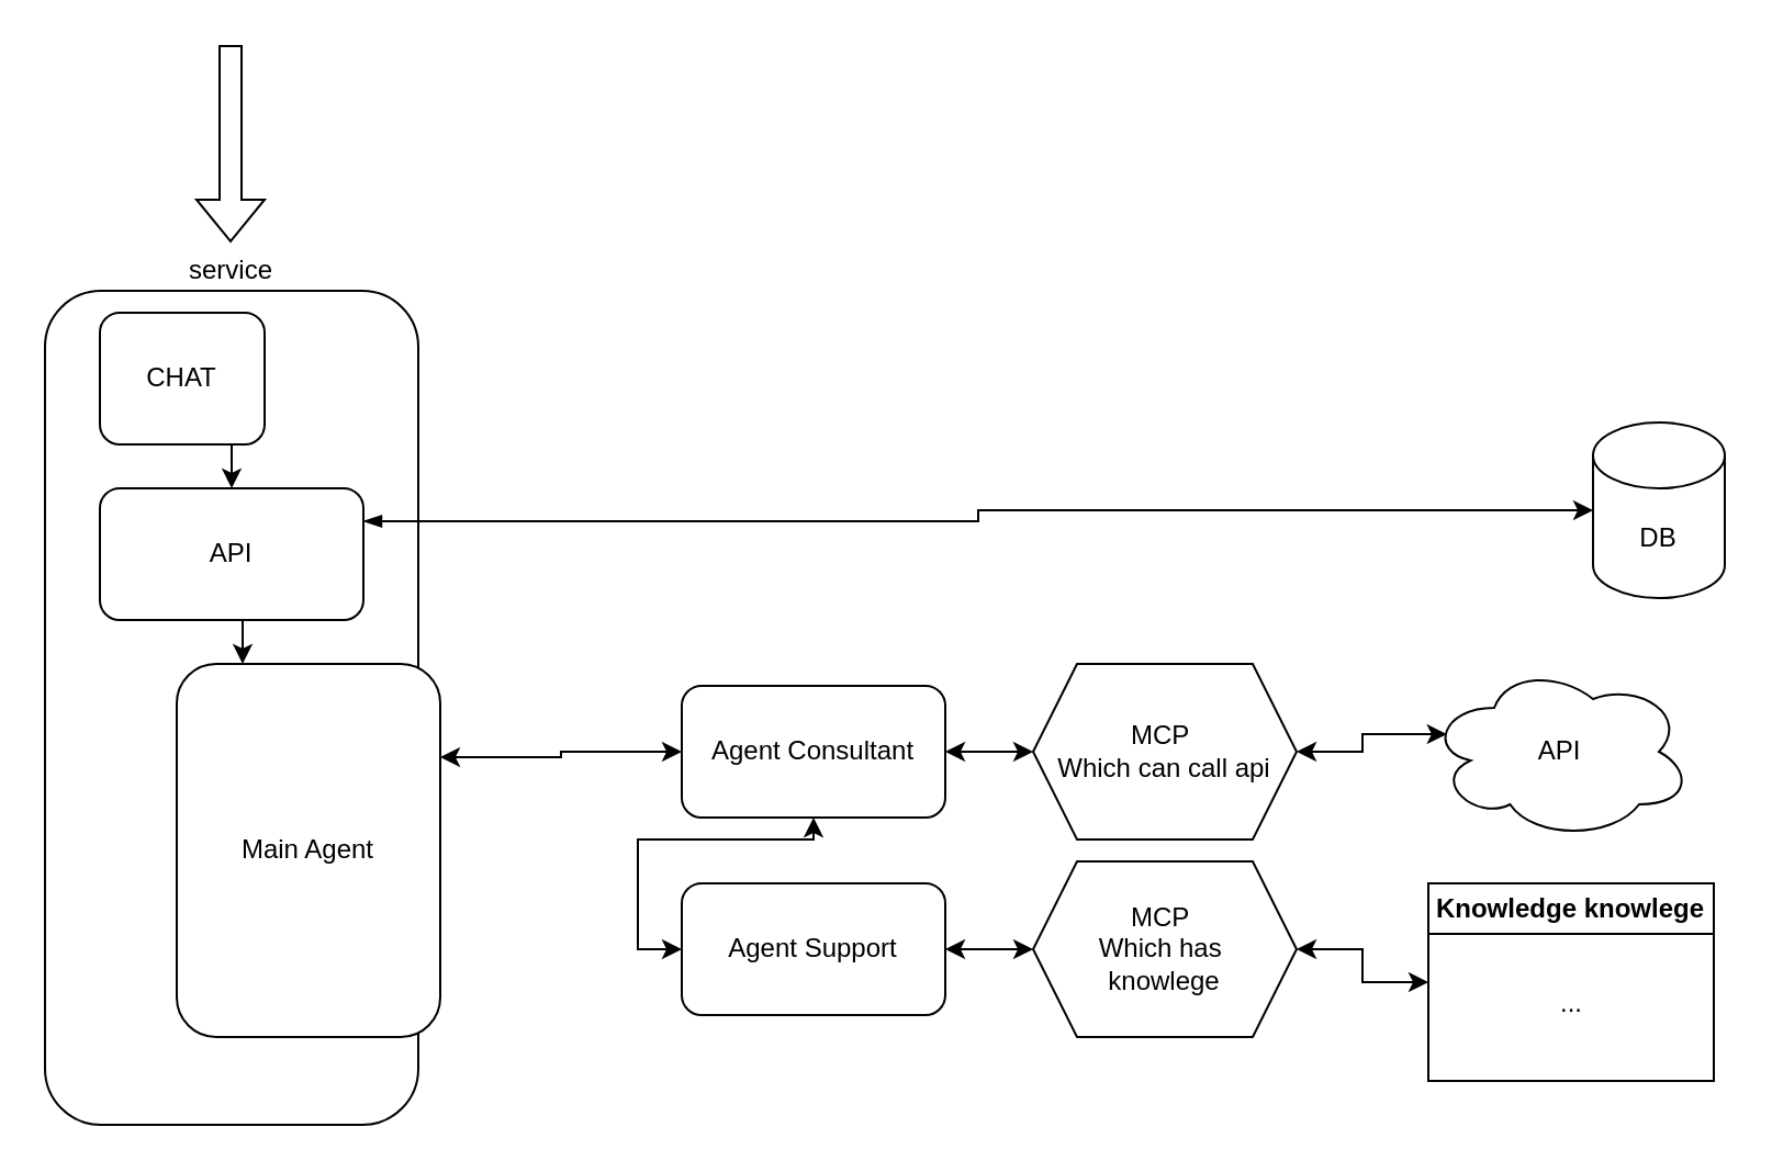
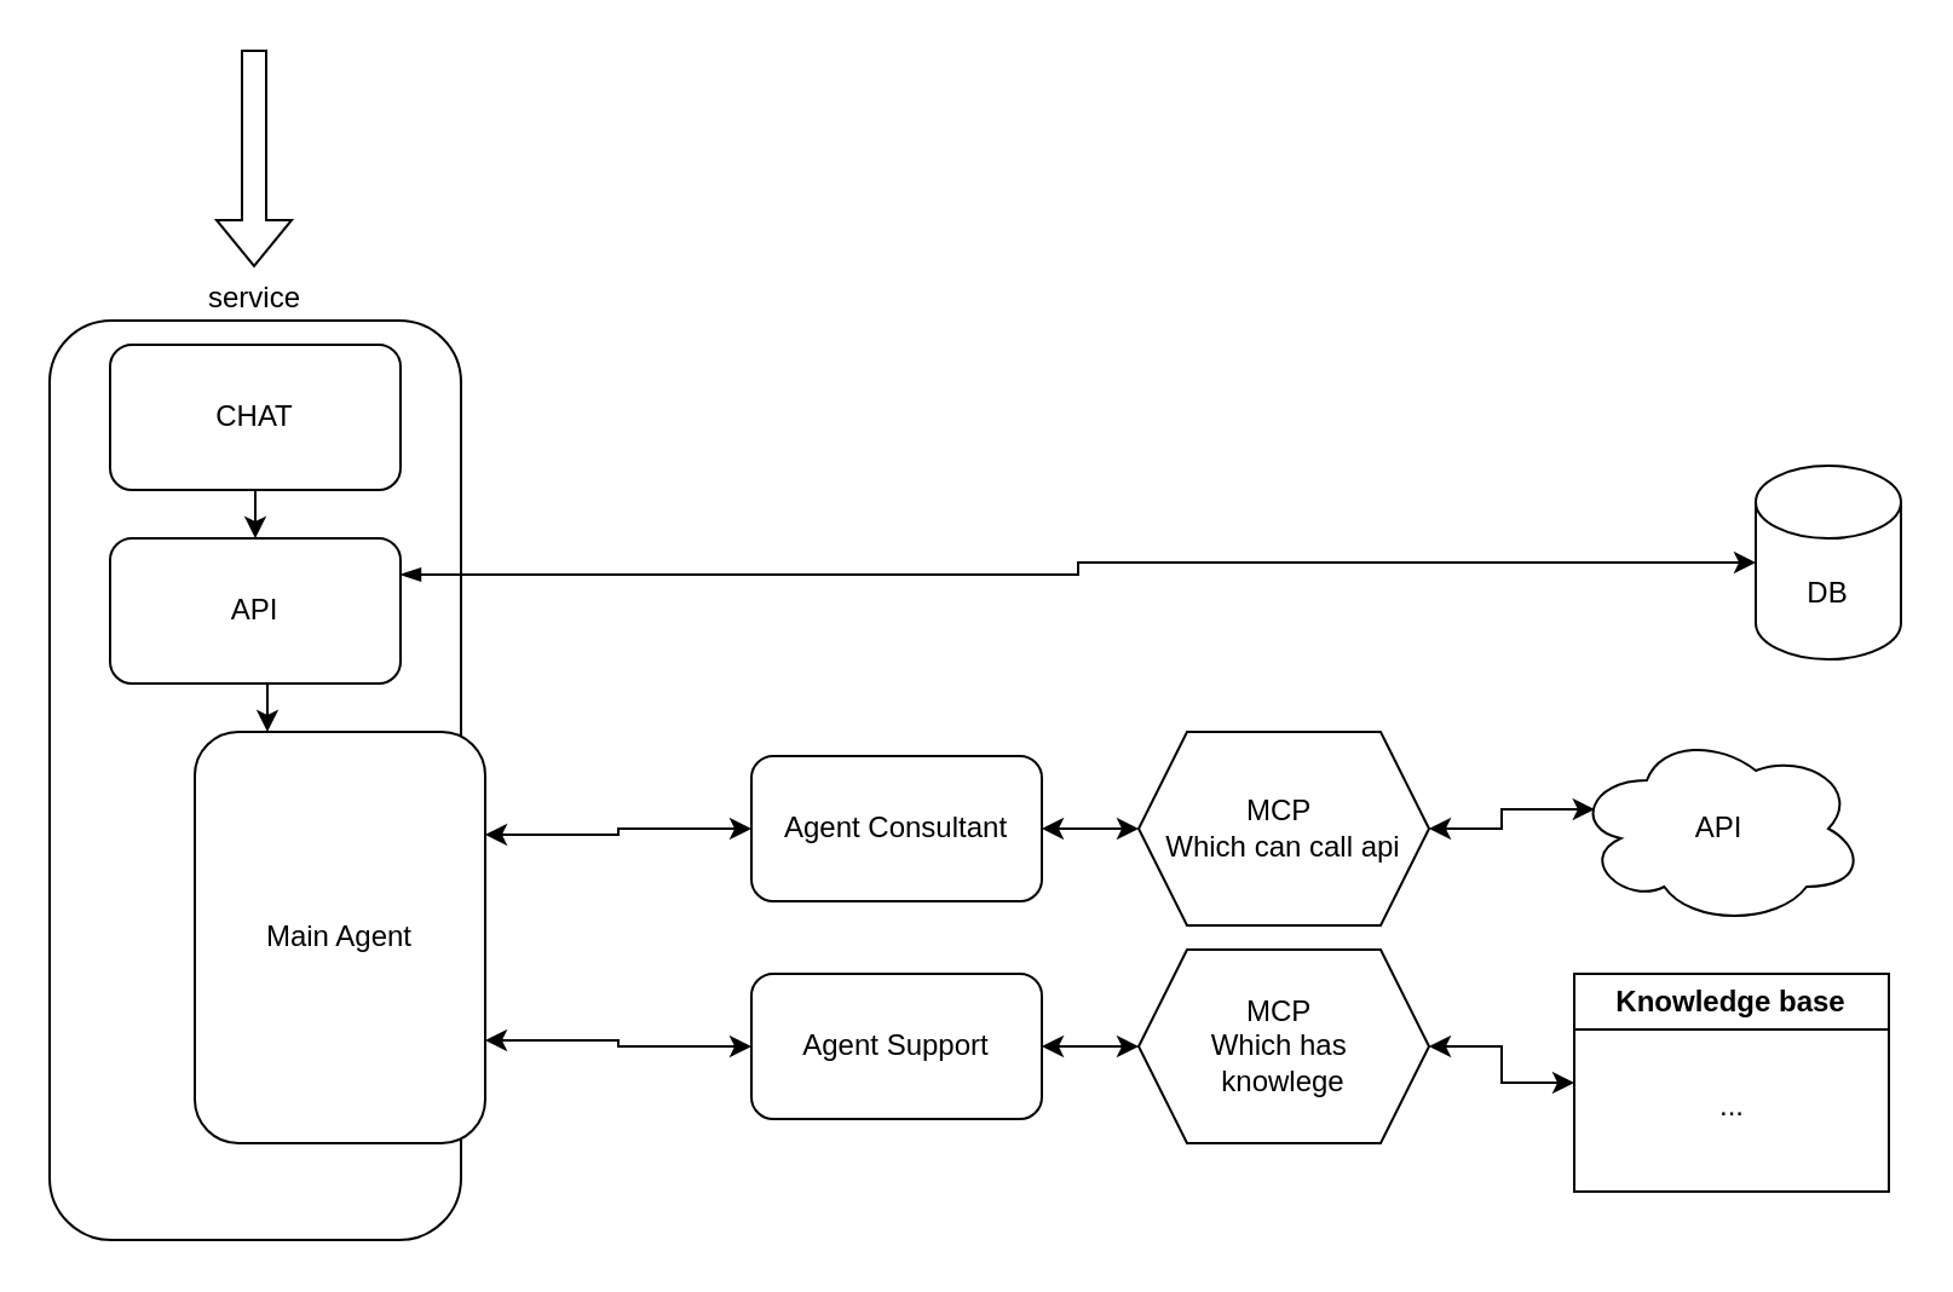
  <mxCell id="0" />
  <mxCell id="1" parent="0" />
  <mxCell id="2" value="API" style="ellipse;shape=cloud;whiteSpace=wrap;html=1;" parent="1" vertex="1"><mxGeometry x="650" y="302" width="120" height="80" as="geometry" /></mxCell>
  <mxCell id="3" value="service" style="rounded=1;whiteSpace=wrap;html=1;labelPosition=center;verticalLabelPosition=top;align=center;verticalAlign=bottom;" parent="1" vertex="1"><mxGeometry x="20" y="132" width="170" height="380" as="geometry" /></mxCell>
  <mxCell id="4" value="" style="shape=flexArrow;endArrow=classic;html=1;rounded=0;" parent="1" edge="1"><mxGeometry width="50" height="50" relative="1" as="geometry"><mxPoint x="104.5" y="20" as="sourcePoint" /><mxPoint x="104.5" y="110" as="targetPoint" /></mxGeometry></mxCell>
  <mxCell id="5" style="edgeStyle=orthogonalEdgeStyle;rounded=0;orthogonalLoop=1;jettySize=auto;html=1;exitX=0.5;exitY=1;exitDx=0;exitDy=0;entryX=0.5;entryY=0;entryDx=0;entryDy=0;" parent="1" source="6" target="9" edge="1"><mxGeometry relative="1" as="geometry" /></mxCell>
- <mxCell id="6" value="CHAT" style="rounded=1;whiteSpace=wrap;html=1;" parent="1" vertex="1"><mxGeometry x="45" y="142" width="75" height="60" as="geometry" /></mxCell>
+ <mxCell id="6" value="CHAT" style="rounded=1;whiteSpace=wrap;html=1;" parent="1" vertex="1"><mxGeometry x="45" y="142" width="120" height="60" as="geometry" /></mxCell>
  <mxCell id="7" value="DB" style="shape=cylinder3;whiteSpace=wrap;html=1;boundedLbl=1;backgroundOutline=1;size=15;" parent="1" vertex="1"><mxGeometry x="725" y="192" width="60" height="80" as="geometry" /></mxCell>
  <mxCell id="8" style="edgeStyle=orthogonalEdgeStyle;rounded=0;orthogonalLoop=1;jettySize=auto;html=1;exitX=0.5;exitY=1;exitDx=0;exitDy=0;entryX=0.25;entryY=0;entryDx=0;entryDy=0;" parent="1" source="9" target="13" edge="1"><mxGeometry relative="1" as="geometry" /></mxCell>
  <mxCell id="9" value="API" style="rounded=1;whiteSpace=wrap;html=1;labelPosition=center;verticalLabelPosition=middle;align=center;verticalAlign=middle;" parent="1" vertex="1"><mxGeometry x="45" y="222" width="120" height="60" as="geometry" /></mxCell>
  <mxCell id="10" style="edgeStyle=orthogonalEdgeStyle;rounded=0;orthogonalLoop=1;jettySize=auto;html=1;exitX=1;exitY=0.25;exitDx=0;exitDy=0;entryX=0;entryY=0.5;entryDx=0;entryDy=0;entryPerimeter=0;startArrow=blockThin;startFill=1;" parent="1" source="9" target="7" edge="1"><mxGeometry relative="1" as="geometry" /></mxCell>
  <mxCell id="11" style="edgeStyle=orthogonalEdgeStyle;rounded=0;orthogonalLoop=1;jettySize=auto;html=1;exitX=0.5;exitY=1;exitDx=0;exitDy=0;" parent="1" source="9" target="9" edge="1"><mxGeometry relative="1" as="geometry" /></mxCell>
  <mxCell id="12" style="edgeStyle=orthogonalEdgeStyle;rounded=0;orthogonalLoop=1;jettySize=auto;html=1;exitX=1;exitY=0.25;exitDx=0;exitDy=0;entryX=0;entryY=0.5;entryDx=0;entryDy=0;startArrow=classic;startFill=1;" parent="1" source="13" target="15" edge="1"><mxGeometry relative="1" as="geometry" /></mxCell>
  <mxCell id="13" value="Main Agent" style="rounded=1;whiteSpace=wrap;html=1;labelPosition=center;verticalLabelPosition=middle;align=center;verticalAlign=middle;" parent="1" vertex="1"><mxGeometry x="80" y="302" width="120" height="170" as="geometry" /></mxCell>
  <mxCell id="14" style="edgeStyle=orthogonalEdgeStyle;rounded=0;orthogonalLoop=1;jettySize=auto;html=1;entryX=0;entryY=0.5;entryDx=0;entryDy=0;startArrow=classic;startFill=1;" parent="1" source="15" target="19" edge="1"><mxGeometry relative="1" as="geometry" /></mxCell>
  <mxCell id="15" value="Agent Consultant" style="rounded=1;whiteSpace=wrap;html=1;" parent="1" vertex="1"><mxGeometry x="310" y="312" width="120" height="60" as="geometry" /></mxCell>
- <mxCell id="16" style="edgeStyle=orthogonalEdgeStyle;rounded=0;orthogonalLoop=1;jettySize=auto;html=1;exitX=0;exitY=0.5;exitDx=0;exitDy=0;startArrow=classic;startFill=1;" parent="1" source="18" target="15" edge="1"><mxGeometry relative="1" as="geometry" /></mxCell>
+ <mxCell id="16" style="edgeStyle=orthogonalEdgeStyle;rounded=0;orthogonalLoop=1;jettySize=auto;html=1;exitX=0;exitY=0.5;exitDx=0;exitDy=0;entryX=1;entryY=0.75;entryDx=0;entryDy=0;startArrow=classic;startFill=1;" parent="1" source="18" target="13" edge="1"><mxGeometry relative="1" as="geometry" /></mxCell>
  <mxCell id="17" style="edgeStyle=orthogonalEdgeStyle;rounded=0;orthogonalLoop=1;jettySize=auto;html=1;exitX=1;exitY=0.5;exitDx=0;exitDy=0;entryX=0;entryY=0.5;entryDx=0;entryDy=0;startArrow=classic;startFill=1;" parent="1" source="18" target="24" edge="1"><mxGeometry relative="1" as="geometry" /></mxCell>
  <mxCell id="18" value="Agent Support" style="rounded=1;whiteSpace=wrap;html=1;" parent="1" vertex="1"><mxGeometry x="310" y="402" width="120" height="60" as="geometry" /></mxCell>
  <mxCell id="19" value="MCP&amp;nbsp;&lt;div&gt;Which can call api&lt;/div&gt;" style="shape=hexagon;perimeter=hexagonPerimeter2;whiteSpace=wrap;html=1;fixedSize=1;" parent="1" vertex="1"><mxGeometry x="470" y="302" width="120" height="80" as="geometry" /></mxCell>
  <mxCell id="20" style="edgeStyle=orthogonalEdgeStyle;rounded=0;orthogonalLoop=1;jettySize=auto;html=1;exitX=1;exitY=0.5;exitDx=0;exitDy=0;entryX=0.07;entryY=0.4;entryDx=0;entryDy=0;entryPerimeter=0;startArrow=classic;startFill=1;" parent="1" source="19" target="2" edge="1"><mxGeometry relative="1" as="geometry" /></mxCell>
- <mxCell id="21" value="Knowledge knowlege" style="swimlane;whiteSpace=wrap;html=1;" parent="1" vertex="1"><mxGeometry x="650" y="402" width="130" height="90" as="geometry" /></mxCell>
+ <mxCell id="21" value="Knowledge base" style="swimlane;whiteSpace=wrap;html=1;" parent="1" vertex="1"><mxGeometry x="650" y="402" width="130" height="90" as="geometry" /></mxCell>
  <mxCell id="22" value="..." style="text;html=1;align=center;verticalAlign=middle;resizable=0;points=[];autosize=1;strokeColor=none;fillColor=none;" parent="21" vertex="1"><mxGeometry x="50" y="40" width="30" height="30" as="geometry" /></mxCell>
  <mxCell id="23" style="edgeStyle=orthogonalEdgeStyle;rounded=0;orthogonalLoop=1;jettySize=auto;html=1;exitX=1;exitY=0.5;exitDx=0;exitDy=0;entryX=0;entryY=0.5;entryDx=0;entryDy=0;startArrow=classic;startFill=1;" parent="1" source="24" target="21" edge="1"><mxGeometry relative="1" as="geometry" /></mxCell>
  <mxCell id="24" value="MCP&amp;nbsp;&lt;div&gt;Which has&amp;nbsp;&lt;/div&gt;&lt;div&gt;knowlege&lt;/div&gt;" style="shape=hexagon;perimeter=hexagonPerimeter2;whiteSpace=wrap;html=1;fixedSize=1;" parent="1" vertex="1"><mxGeometry x="470" y="392" width="120" height="80" as="geometry" /></mxCell>
